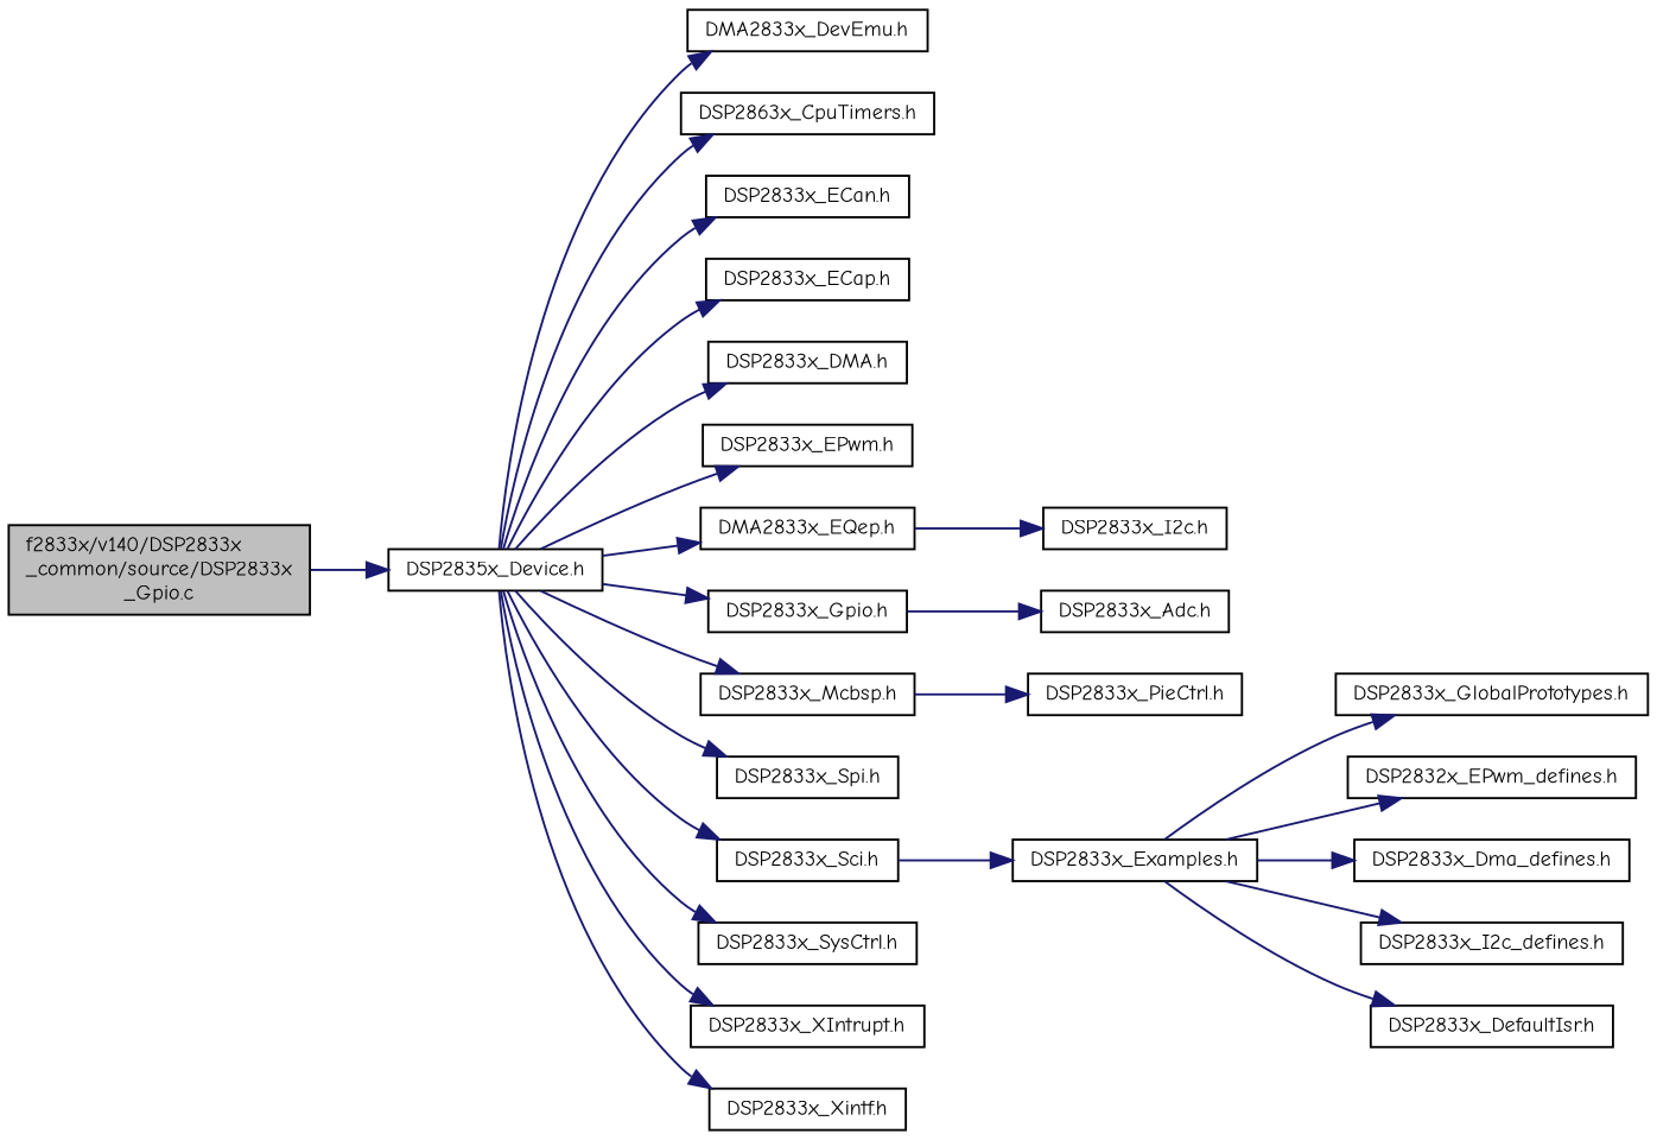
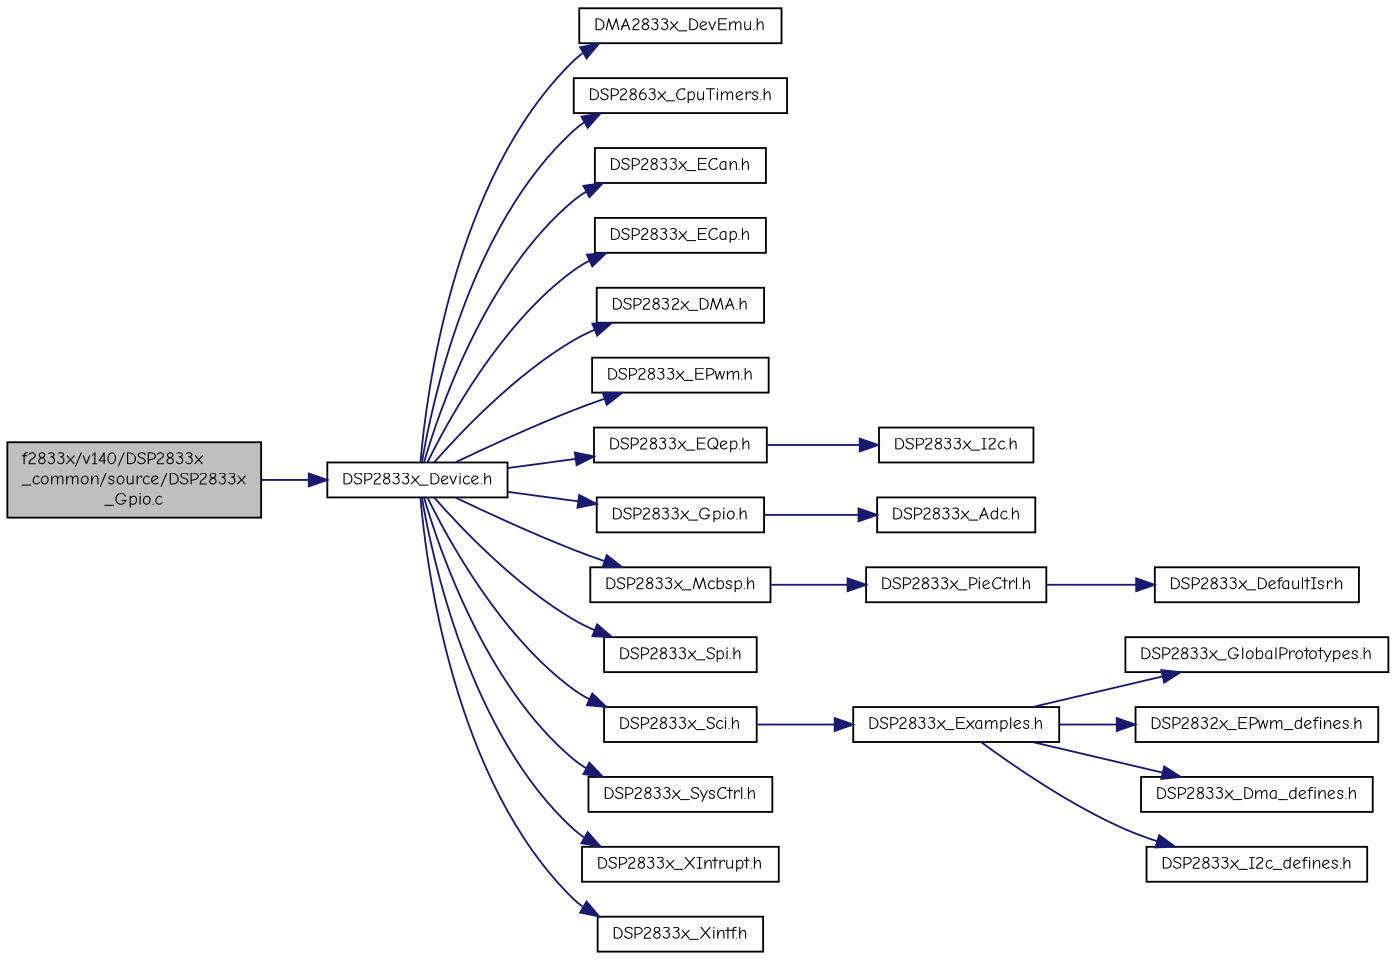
  digraph {
    fontname="Comic Neue"
    rankdir=LR
    node [color=black fillcolor=white fontname="Comic Neue" fontsize=10 shape=record style=filled]
    edge [color=midnightblue fontname="Comic Neue" fontsize=10 labelfontname=Helvetica labelfontsize=10 style=solid]
    n1 [fillcolor=grey75 fontcolor=black height=0.2 label="f2833x/v140/DSP2833x\l_common/source/DSP2833x\l_Gpio.c" width=0.4]
-   n2 [height=0.2 label="DSP2835x_Device.h" width=0.4]
+   n2 [height=0.2 label="DSP2833x_Device.h" width=0.4]
    n3 [height=0.2 label="DMA2833x_DevEmu.h" width=0.4]
    n4 [height=0.2 label="DSP2863x_CpuTimers.h" width=0.4]
    n5 [height=0.2 label="DSP2833x_ECan.h" width=0.4]
    n6 [height=0.2 label="DSP2833x_ECap.h" width=0.4]
-   n7 [height=0.2 label="DSP2833x_DMA.h" width=0.4]
+   n7 [height=0.2 label="DSP2832x_DMA.h" width=0.4]
    n8 [height=0.2 label="DSP2833x_EPwm.h" width=0.4]
-   n9 [height=0.2 label="DMA2833x_EQep.h" width=0.4]
+   n9 [height=0.2 label="DSP2833x_EQep.h" width=0.4]
    n10 [height=0.2 label="DSP2833x_Gpio.h" width=0.4]
    n11 [height=0.2 label="DSP2833x_Mcbsp.h" width=0.4]
    n12 [height=0.2 label="DSP2833x_Spi.h" width=0.4]
    n13 [height=0.2 label="DSP2833x_Sci.h" width=0.4]
    n14 [height=0.2 label="DSP2833x_SysCtrl.h" width=0.4]
    n15 [height=0.2 label="DSP2833x_XIntrupt.h" width=0.4]
    n16 [height=0.2 label="DSP2833x_Xintf.h" width=0.4]
    n17 [height=0.2 label="DSP2833x_Examples.h" width=0.4]
    n18 [height=0.2 label="DSP2833x_GlobalPrototypes.h" width=0.4]
    n19 [height=0.2 label="DSP2832x_EPwm_defines.h" width=0.4]
    n20 [height=0.2 label="DSP2833x_Dma_defines.h" width=0.4]
    n21 [height=0.2 label="DSP2833x_I2c_defines.h" width=0.4]
    n22 [height=0.2 label="DSP2833x_DefaultIsr.h" width=0.4]
    n23 [height=0.2 label="DSP2833x_Adc.h" width=0.4]
    n24 [height=0.2 label="DSP2833x_I2c.h" width=0.4]
    n25 [height=0.2 label="DSP2833x_PieCtrl.h" width=0.4]
    n1 -> n2
    n2 -> n3
    n2 -> n4
    n2 -> n5
    n2 -> n6
    n2 -> n7
    n2 -> n8
    n2 -> n9
    n2 -> n10
    n2 -> n11
    n2 -> n12
    n2 -> n13
    n2 -> n14
    n2 -> n15
    n2 -> n16
    n9 -> n24
    n10 -> n23
    n11 -> n25
    n13 -> n17
    n17 -> n18
    n17 -> n19
    n17 -> n20
    n17 -> n21
-   n17 -> n22
+   n25 -> n22
  }
